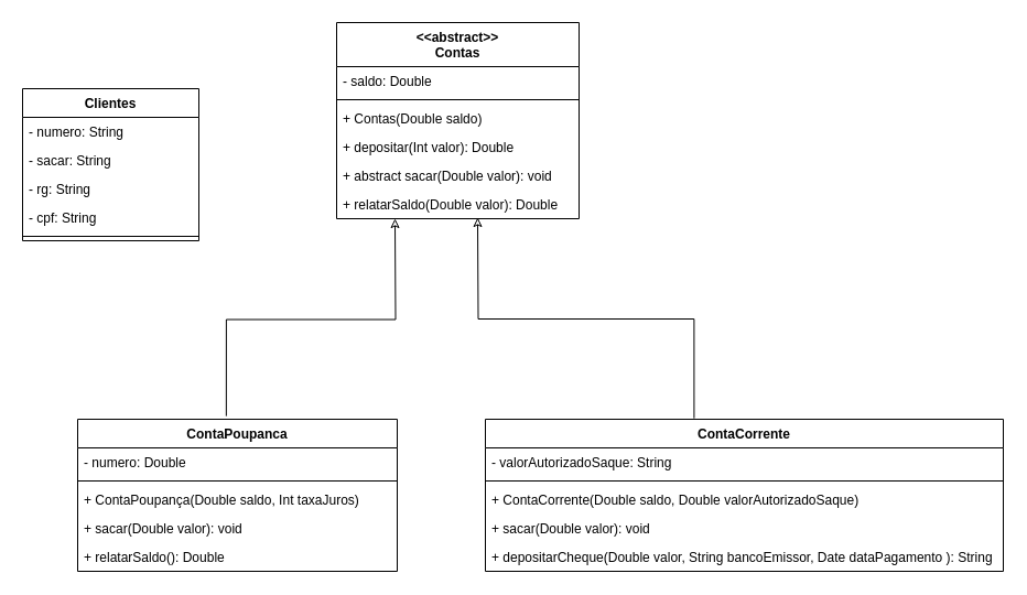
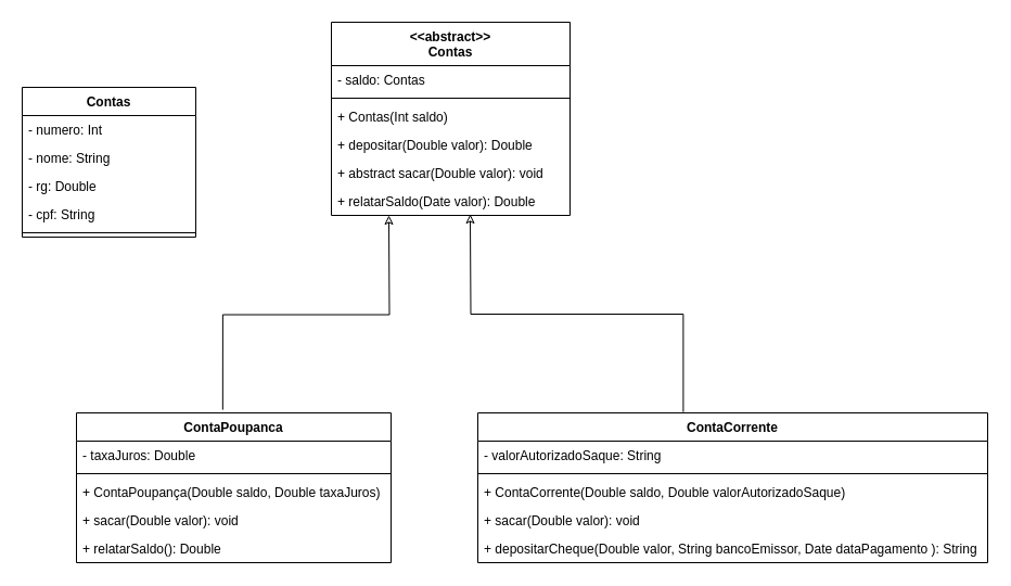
  <mxCell id="0" />
  <mxCell id="1" parent="0" />
  <mxCell id="2" style="edgeStyle=orthogonalEdgeStyle;rounded=0;orthogonalLoop=1;jettySize=auto;html=1;endArrow=classic;endFill=0;exitX=0.465;exitY=-0.021;exitDx=0;exitDy=0;exitPerimeter=0;" edge="1" parent="1" source="3"><mxGeometry relative="1" as="geometry"><mxPoint x="275.034" y="318" as="sourcePoint" /><mxPoint x="358" y="198" as="targetPoint" /></mxGeometry></mxCell>
  <mxCell id="3" value="ContaPoupanca" style="swimlane;fontStyle=1;align=center;verticalAlign=top;childLayout=stackLayout;horizontal=1;startSize=26;horizontalStack=0;resizeParent=1;resizeParentMax=0;resizeLast=0;collapsible=1;marginBottom=0;" vertex="1" parent="1"><mxGeometry x="70" y="380" width="290" height="138" as="geometry" /></mxCell>
- <mxCell id="4" value="- numero: Double" style="text;strokeColor=none;fillColor=none;align=left;verticalAlign=top;spacingLeft=4;spacingRight=4;overflow=hidden;rotatable=0;points=[[0,0.5],[1,0.5]];portConstraint=eastwest;" vertex="1" parent="3"><mxGeometry y="26" width="290" height="26" as="geometry" /></mxCell>
+ <mxCell id="4" value="- taxaJuros: Double" style="text;strokeColor=none;fillColor=none;align=left;verticalAlign=top;spacingLeft=4;spacingRight=4;overflow=hidden;rotatable=0;points=[[0,0.5],[1,0.5]];portConstraint=eastwest;" vertex="1" parent="3"><mxGeometry y="26" width="290" height="26" as="geometry" /></mxCell>
  <mxCell id="5" value="" style="line;strokeWidth=1;fillColor=none;align=left;verticalAlign=middle;spacingTop=-1;spacingLeft=3;spacingRight=3;rotatable=0;labelPosition=right;points=[];portConstraint=eastwest;" vertex="1" parent="3"><mxGeometry y="52" width="290" height="8" as="geometry" /></mxCell>
- <mxCell id="6" value="+ ContaPoupança(Double saldo, Int taxaJuros)" style="text;strokeColor=none;fillColor=none;align=left;verticalAlign=top;spacingLeft=4;spacingRight=4;overflow=hidden;rotatable=0;points=[[0,0.5],[1,0.5]];portConstraint=eastwest;" vertex="1" parent="3"><mxGeometry y="60" width="290" height="26" as="geometry" /></mxCell>
+ <mxCell id="6" value="+ ContaPoupança(Double saldo, Double taxaJuros)" style="text;strokeColor=none;fillColor=none;align=left;verticalAlign=top;spacingLeft=4;spacingRight=4;overflow=hidden;rotatable=0;points=[[0,0.5],[1,0.5]];portConstraint=eastwest;" vertex="1" parent="3"><mxGeometry y="60" width="290" height="26" as="geometry" /></mxCell>
  <mxCell id="7" value="+ sacar(Double valor): void" style="text;strokeColor=none;fillColor=none;align=left;verticalAlign=top;spacingLeft=4;spacingRight=4;overflow=hidden;rotatable=0;points=[[0,0.5],[1,0.5]];portConstraint=eastwest;" vertex="1" parent="3"><mxGeometry y="86" width="290" height="26" as="geometry" /></mxCell>
  <mxCell id="8" value="+ relatarSaldo(): Double" style="text;strokeColor=none;fillColor=none;align=left;verticalAlign=top;spacingLeft=4;spacingRight=4;overflow=hidden;rotatable=0;points=[[0,0.5],[1,0.5]];portConstraint=eastwest;" vertex="1" parent="3"><mxGeometry y="112" width="290" height="26" as="geometry" /></mxCell>
  <mxCell id="9" style="edgeStyle=orthogonalEdgeStyle;rounded=0;orthogonalLoop=1;jettySize=auto;html=1;endArrow=classic;endFill=0;exitX=0.403;exitY=-0.006;exitDx=0;exitDy=0;exitPerimeter=0;" edge="1" parent="1" source="10"><mxGeometry relative="1" as="geometry"><mxPoint x="540" y="396" as="sourcePoint" /><mxPoint x="433" y="197" as="targetPoint" /></mxGeometry></mxCell>
  <mxCell id="10" value="ContaCorrente" style="swimlane;fontStyle=1;align=center;verticalAlign=top;childLayout=stackLayout;horizontal=1;startSize=26;horizontalStack=0;resizeParent=1;resizeParentMax=0;resizeLast=0;collapsible=1;marginBottom=0;" vertex="1" parent="1"><mxGeometry x="440" y="380" width="470" height="138" as="geometry" /></mxCell>
  <mxCell id="11" value="- valorAutorizadoSaque: String" style="text;strokeColor=none;fillColor=none;align=left;verticalAlign=top;spacingLeft=4;spacingRight=4;overflow=hidden;rotatable=0;points=[[0,0.5],[1,0.5]];portConstraint=eastwest;" vertex="1" parent="10"><mxGeometry y="26" width="470" height="26" as="geometry" /></mxCell>
  <mxCell id="12" value="" style="line;strokeWidth=1;fillColor=none;align=left;verticalAlign=middle;spacingTop=-1;spacingLeft=3;spacingRight=3;rotatable=0;labelPosition=right;points=[];portConstraint=eastwest;" vertex="1" parent="10"><mxGeometry y="52" width="470" height="8" as="geometry" /></mxCell>
  <mxCell id="13" value="+ ContaCorrente(Double saldo, Double valorAutorizadoSaque)" style="text;strokeColor=none;fillColor=none;align=left;verticalAlign=top;spacingLeft=4;spacingRight=4;overflow=hidden;rotatable=0;points=[[0,0.5],[1,0.5]];portConstraint=eastwest;" vertex="1" parent="10"><mxGeometry y="60" width="470" height="26" as="geometry" /></mxCell>
  <mxCell id="14" value="+ sacar(Double valor): void" style="text;strokeColor=none;fillColor=none;align=left;verticalAlign=top;spacingLeft=4;spacingRight=4;overflow=hidden;rotatable=0;points=[[0,0.5],[1,0.5]];portConstraint=eastwest;" vertex="1" parent="10"><mxGeometry y="86" width="470" height="26" as="geometry" /></mxCell>
  <mxCell id="15" value="+ depositarCheque(Double valor, String bancoEmissor, Date dataPagamento ): String" style="text;strokeColor=none;fillColor=none;align=left;verticalAlign=top;spacingLeft=4;spacingRight=4;overflow=hidden;rotatable=0;points=[[0,0.5],[1,0.5]];portConstraint=eastwest;" vertex="1" parent="10"><mxGeometry y="112" width="470" height="26" as="geometry" /></mxCell>
  <mxCell id="16" value="&lt;&lt;abstract&gt;&gt;&#10;Contas" style="swimlane;fontStyle=1;align=center;verticalAlign=top;childLayout=stackLayout;horizontal=1;startSize=40;horizontalStack=0;resizeParent=1;resizeParentMax=0;resizeLast=0;collapsible=1;marginBottom=0;" vertex="1" parent="1"><mxGeometry x="305" y="20" width="220" height="178" as="geometry" /></mxCell>
- <mxCell id="17" value="- saldo: Double" style="text;strokeColor=none;fillColor=none;align=left;verticalAlign=top;spacingLeft=4;spacingRight=4;overflow=hidden;rotatable=0;points=[[0,0.5],[1,0.5]];portConstraint=eastwest;" vertex="1" parent="16"><mxGeometry y="40" width="220" height="26" as="geometry" /></mxCell>
+ <mxCell id="17" value="- saldo: Contas" style="text;strokeColor=none;fillColor=none;align=left;verticalAlign=top;spacingLeft=4;spacingRight=4;overflow=hidden;rotatable=0;points=[[0,0.5],[1,0.5]];portConstraint=eastwest;" vertex="1" parent="16"><mxGeometry y="40" width="220" height="26" as="geometry" /></mxCell>
  <mxCell id="18" value="" style="line;strokeWidth=1;fillColor=none;align=left;verticalAlign=middle;spacingTop=-1;spacingLeft=3;spacingRight=3;rotatable=0;labelPosition=right;points=[];portConstraint=eastwest;" vertex="1" parent="16"><mxGeometry y="66" width="220" height="8" as="geometry" /></mxCell>
- <mxCell id="19" value="+ Contas(Double saldo)" style="text;strokeColor=none;fillColor=none;align=left;verticalAlign=top;spacingLeft=4;spacingRight=4;overflow=hidden;rotatable=0;points=[[0,0.5],[1,0.5]];portConstraint=eastwest;" vertex="1" parent="16"><mxGeometry y="74" width="220" height="26" as="geometry" /></mxCell>
- <mxCell id="20" value="+ depositar(Int valor): Double" style="text;strokeColor=none;fillColor=none;align=left;verticalAlign=top;spacingLeft=4;spacingRight=4;overflow=hidden;rotatable=0;points=[[0,0.5],[1,0.5]];portConstraint=eastwest;" vertex="1" parent="16"><mxGeometry y="100" width="220" height="26" as="geometry" /></mxCell>
+ <mxCell id="19" value="+ Contas(Int saldo)" style="text;strokeColor=none;fillColor=none;align=left;verticalAlign=top;spacingLeft=4;spacingRight=4;overflow=hidden;rotatable=0;points=[[0,0.5],[1,0.5]];portConstraint=eastwest;" vertex="1" parent="16"><mxGeometry y="74" width="220" height="26" as="geometry" /></mxCell>
+ <mxCell id="20" value="+ depositar(Double valor): Double" style="text;strokeColor=none;fillColor=none;align=left;verticalAlign=top;spacingLeft=4;spacingRight=4;overflow=hidden;rotatable=0;points=[[0,0.5],[1,0.5]];portConstraint=eastwest;" vertex="1" parent="16"><mxGeometry y="100" width="220" height="26" as="geometry" /></mxCell>
  <mxCell id="21" value="+ abstract sacar(Double valor): void" style="text;strokeColor=none;fillColor=none;align=left;verticalAlign=top;spacingLeft=4;spacingRight=4;overflow=hidden;rotatable=0;points=[[0,0.5],[1,0.5]];portConstraint=eastwest;" vertex="1" parent="16"><mxGeometry y="126" width="220" height="26" as="geometry" /></mxCell>
- <mxCell id="22" value="+ relatarSaldo(Double valor): Double" style="text;strokeColor=none;fillColor=none;align=left;verticalAlign=top;spacingLeft=4;spacingRight=4;overflow=hidden;rotatable=0;points=[[0,0.5],[1,0.5]];portConstraint=eastwest;" vertex="1" parent="16"><mxGeometry y="152" width="220" height="26" as="geometry" /></mxCell>
- <mxCell id="23" value="Clientes" style="swimlane;fontStyle=1;align=center;verticalAlign=top;childLayout=stackLayout;horizontal=1;startSize=26;horizontalStack=0;resizeParent=1;resizeParentMax=0;resizeLast=0;collapsible=1;marginBottom=0;" vertex="1" parent="1"><mxGeometry x="20" y="80" width="160" height="138" as="geometry" /></mxCell>
- <mxCell id="24" value="- numero: String" style="text;strokeColor=none;fillColor=none;align=left;verticalAlign=top;spacingLeft=4;spacingRight=4;overflow=hidden;rotatable=0;points=[[0,0.5],[1,0.5]];portConstraint=eastwest;" vertex="1" parent="23"><mxGeometry y="26" width="160" height="26" as="geometry" /></mxCell>
- <mxCell id="25" value="- sacar: String" style="text;strokeColor=none;fillColor=none;align=left;verticalAlign=top;spacingLeft=4;spacingRight=4;overflow=hidden;rotatable=0;points=[[0,0.5],[1,0.5]];portConstraint=eastwest;" vertex="1" parent="23"><mxGeometry y="52" width="160" height="26" as="geometry" /></mxCell>
- <mxCell id="26" value="- rg: String" style="text;strokeColor=none;fillColor=none;align=left;verticalAlign=top;spacingLeft=4;spacingRight=4;overflow=hidden;rotatable=0;points=[[0,0.5],[1,0.5]];portConstraint=eastwest;" vertex="1" parent="23"><mxGeometry y="78" width="160" height="26" as="geometry" /></mxCell>
+ <mxCell id="22" value="+ relatarSaldo(Date valor): Double" style="text;strokeColor=none;fillColor=none;align=left;verticalAlign=top;spacingLeft=4;spacingRight=4;overflow=hidden;rotatable=0;points=[[0,0.5],[1,0.5]];portConstraint=eastwest;" vertex="1" parent="16"><mxGeometry y="152" width="220" height="26" as="geometry" /></mxCell>
+ <mxCell id="23" value="Contas" style="swimlane;fontStyle=1;align=center;verticalAlign=top;childLayout=stackLayout;horizontal=1;startSize=26;horizontalStack=0;resizeParent=1;resizeParentMax=0;resizeLast=0;collapsible=1;marginBottom=0;" vertex="1" parent="1"><mxGeometry x="20" y="80" width="160" height="138" as="geometry" /></mxCell>
+ <mxCell id="24" value="- numero: Int" style="text;strokeColor=none;fillColor=none;align=left;verticalAlign=top;spacingLeft=4;spacingRight=4;overflow=hidden;rotatable=0;points=[[0,0.5],[1,0.5]];portConstraint=eastwest;" vertex="1" parent="23"><mxGeometry y="26" width="160" height="26" as="geometry" /></mxCell>
+ <mxCell id="25" value="- nome: String" style="text;strokeColor=none;fillColor=none;align=left;verticalAlign=top;spacingLeft=4;spacingRight=4;overflow=hidden;rotatable=0;points=[[0,0.5],[1,0.5]];portConstraint=eastwest;" vertex="1" parent="23"><mxGeometry y="52" width="160" height="26" as="geometry" /></mxCell>
+ <mxCell id="26" value="- rg: Double" style="text;strokeColor=none;fillColor=none;align=left;verticalAlign=top;spacingLeft=4;spacingRight=4;overflow=hidden;rotatable=0;points=[[0,0.5],[1,0.5]];portConstraint=eastwest;" vertex="1" parent="23"><mxGeometry y="78" width="160" height="26" as="geometry" /></mxCell>
  <mxCell id="27" value="- cpf: String" style="text;strokeColor=none;fillColor=none;align=left;verticalAlign=top;spacingLeft=4;spacingRight=4;overflow=hidden;rotatable=0;points=[[0,0.5],[1,0.5]];portConstraint=eastwest;" vertex="1" parent="23"><mxGeometry y="104" width="160" height="26" as="geometry" /></mxCell>
  <mxCell id="28" value="" style="line;strokeWidth=1;fillColor=none;align=left;verticalAlign=middle;spacingTop=-1;spacingLeft=3;spacingRight=3;rotatable=0;labelPosition=right;points=[];portConstraint=eastwest;" vertex="1" parent="23"><mxGeometry y="130" width="160" height="8" as="geometry" /></mxCell>
